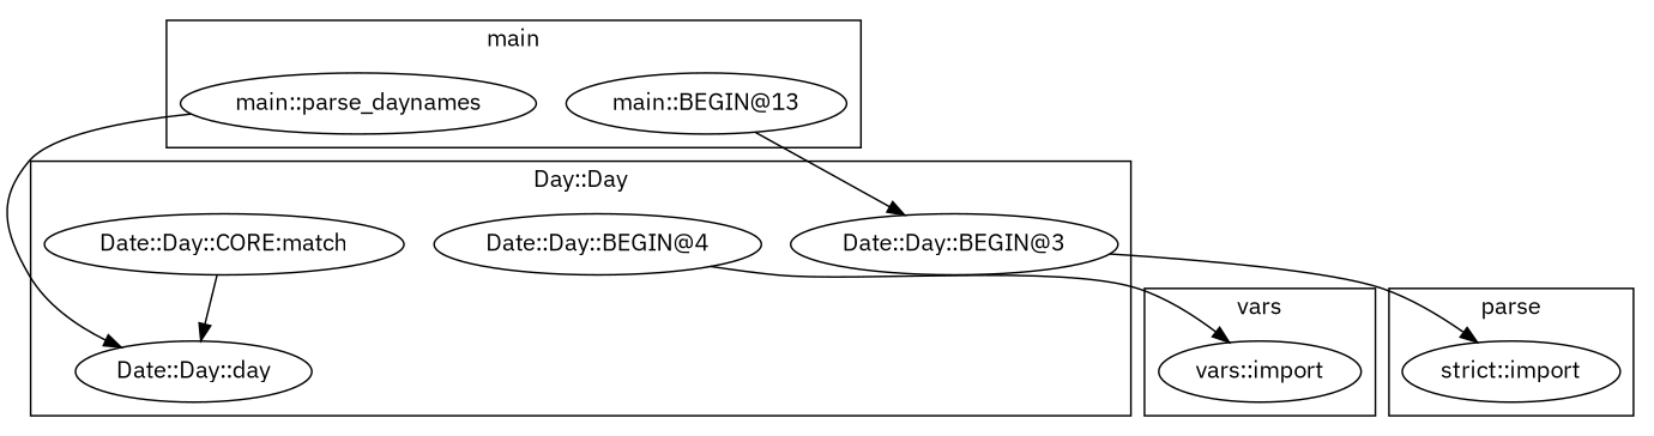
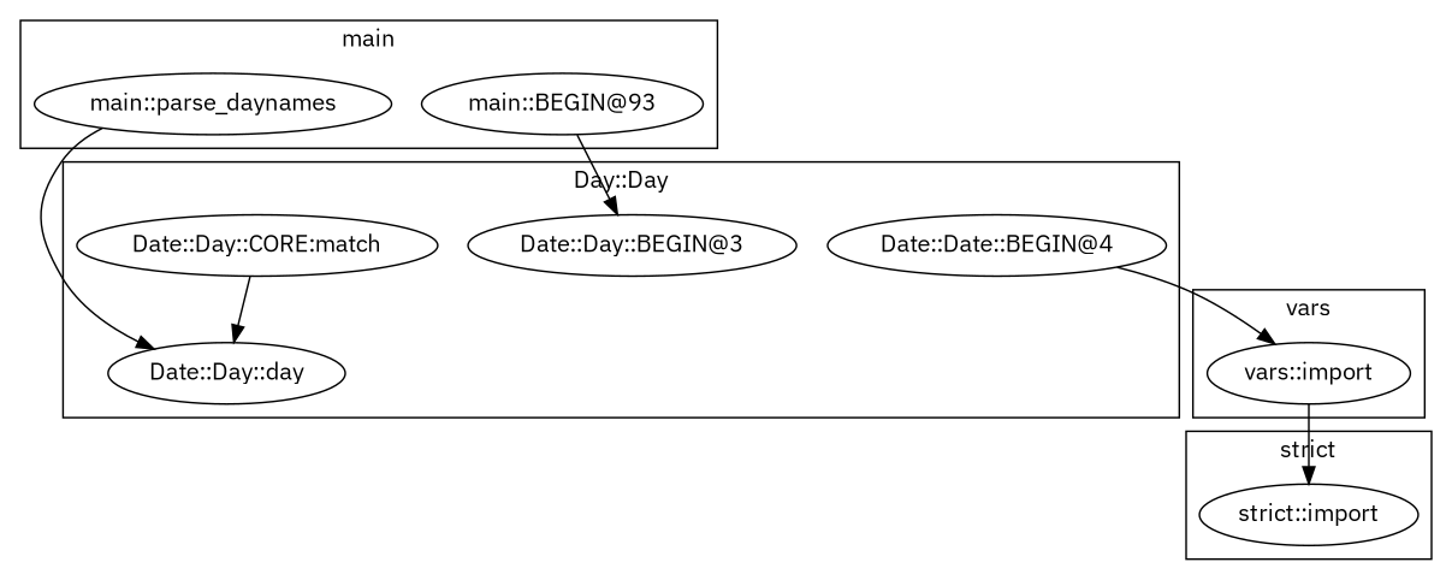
  digraph {
    fontname="IBM Plex Sans"
    node [fontname="IBM Plex Sans"]
    edge [fontname="IBM Plex Sans"]
    "vars::import"
-   "Date::Day::BEGIN@4"
+   "Date::Day::BEGIN@4" [label="Date::Date::BEGIN@4"]
    "Date::Day::BEGIN@3"
    "Date::Day::day"
    "Date::Day::CORE:match"
-   "main::BEGIN@13"
+   "main::BEGIN@13" [label="main::BEGIN@93"]
    "main::parse_daynames"
    "strict::import"
    subgraph cluster_1 {
      label=vars
      "vars::import"
    }
    subgraph cluster_2 {
      label="Day::Day"
      "Date::Day::BEGIN@4"
      "Date::Day::BEGIN@3"
      "Date::Day::day"
      "Date::Day::CORE:match"
    }
    subgraph cluster_3 {
      label=main
      "main::BEGIN@13"
      "main::parse_daynames"
    }
    subgraph cluster_4 {
-     label=parse
+     label="strict"
      "strict::import"
    }
    "Date::Day::BEGIN@4" -> "vars::import"
-   "Date::Day::BEGIN@3" -> "strict::import"
+   "vars::import" -> "strict::import"
    "Date::Day::CORE:match" -> "Date::Day::day"
    "main::BEGIN@13" -> "Date::Day::BEGIN@3"
    "main::parse_daynames" -> "Date::Day::day"
  }
